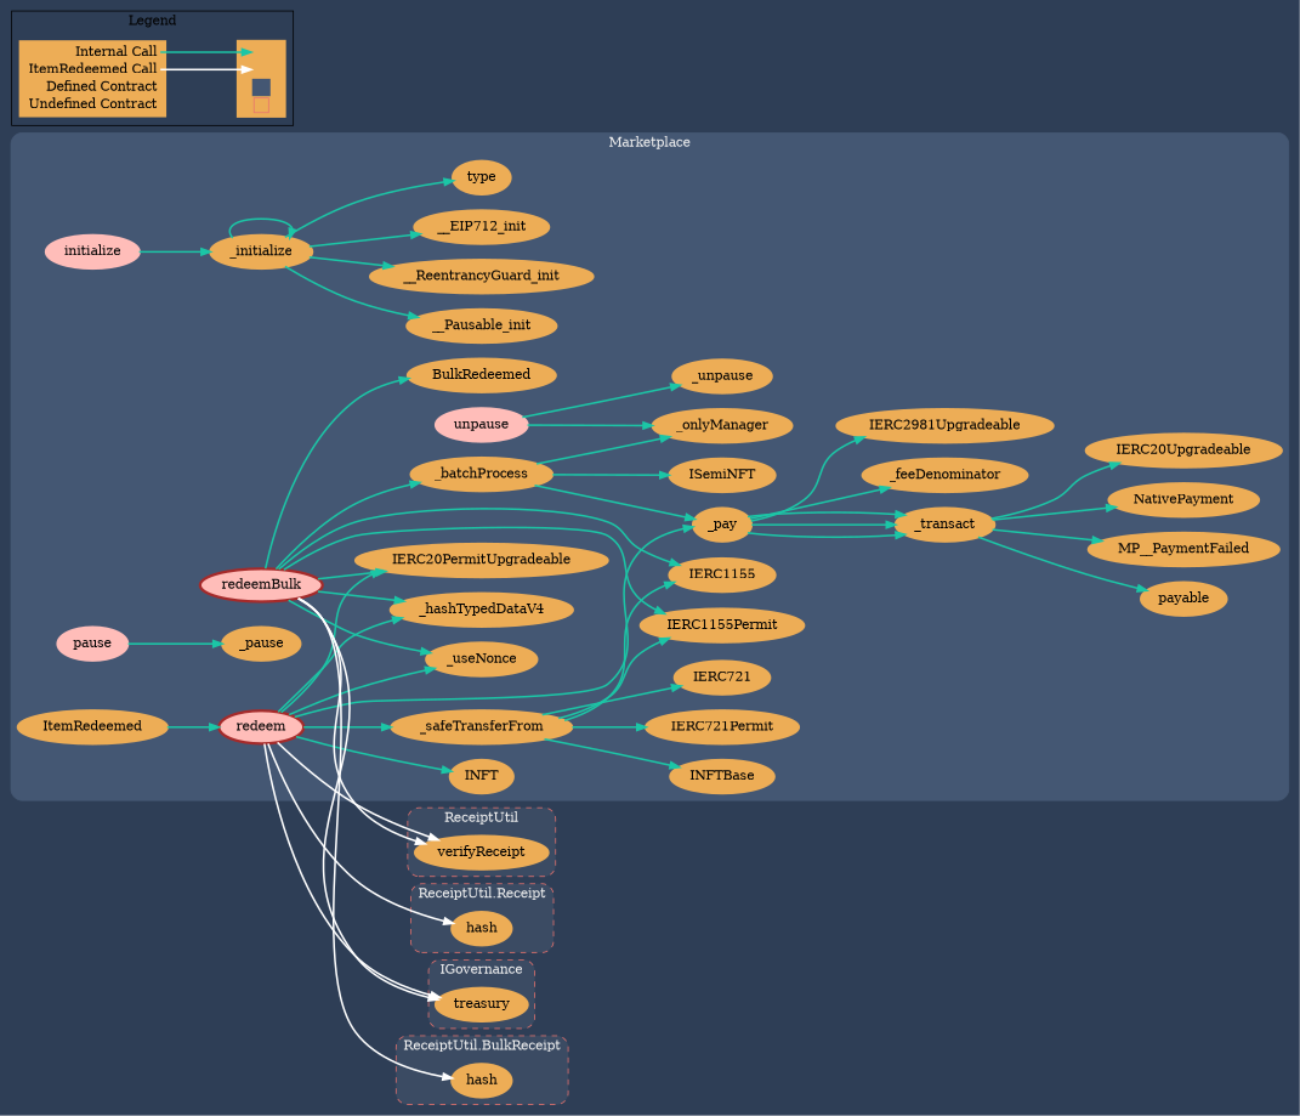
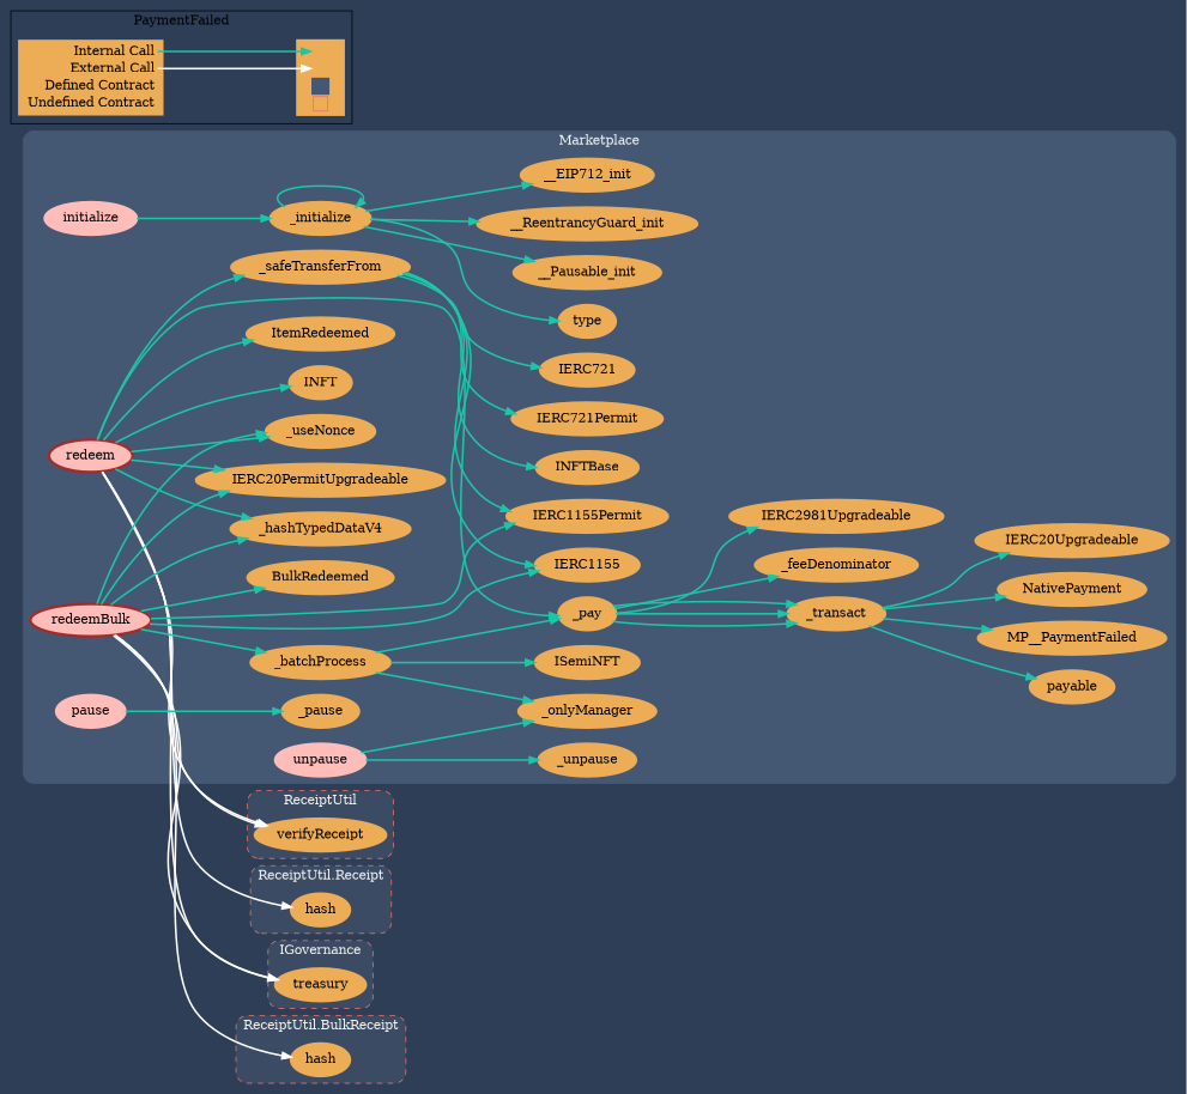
  digraph {
    bgcolor="#2e3e56"
    compound=true
    rankdir=LR
    node [color="#edad56" fillcolor="#edad56" penwidth=3 style=filled]
    edge [color="#1bc6a6" fontname="helvetica Neue Ultra Light" penwidth=2]
    n1 [color="#ffbdb9" fillcolor="#ffbdb9" label=initialize]
    n2 [color=brown fillcolor="#ffbdb9" label=redeem]
    n3 [color=brown fillcolor="#ffbdb9" label=redeemBulk]
    n4 [color="#ffbdb9" fillcolor="#ffbdb9" label=pause]
    n5 [color="#ffbdb9" fillcolor="#ffbdb9" label=unpause]
    n6 [label=_safeTransferFrom]
    n7 [label=_batchProcess]
    n8 [label=_pay]
    n9 [label=_transact]
    n10 [label=_initialize]
    n11 [label=_useNonce]
    n12 [label=_feeDenominator]
    n13 [label=_hashTypedDataV4]
    n14 [label=IERC20PermitUpgradeable]
    n15 [label=INFT]
    n16 [label=ItemRedeemed]
    n17 [label=IERC1155Permit]
    n18 [label=IERC1155]
    n19 [label=BulkRedeemed]
    n20 [label=_onlyManager]
    n21 [label=_pause]
    n22 [label=_unpause]
    n23 [label=INFTBase]
    n24 [label=IERC721Permit]
    n25 [label=IERC721]
    n26 [label=ISemiNFT]
    n27 [label=IERC2981Upgradeable]
    n28 [label=payable]
    n29 [label=MP__PaymentFailed]
    n30 [label=NativePayment]
    n31 [label=IERC20Upgradeable]
    n32 [label=__Pausable_init]
    n33 [label=__ReentrancyGuard_init]
    n34 [label=__EIP712_init]
    n35 [label=type]
    n36 [label=verifyReceipt]
    n37 [label=hash]
    n38 [label=treasury]
-   n39 [label=<<table border="0" cellpadding="2" cellspacing="0" cellborder="0">   <tr><td align="right" port="i1">Internal Call</td></tr>   <tr><td align="right" port="i2">ItemRedeemed Call</td></tr>   <tr><td align="right" port="i3">Defined Contract</td></tr>   <tr><td align="right" port="i4">Undefined Contract</td></tr>   </table>> shape=plaintext]
+   n39 [label=<<table border="0" cellpadding="2" cellspacing="0" cellborder="0">   <tr><td align="right" port="i1">Internal Call</td></tr>   <tr><td align="right" port="i2">External Call</td></tr>   <tr><td align="right" port="i3">Defined Contract</td></tr>   <tr><td align="right" port="i4">Undefined Contract</td></tr>   </table>> shape=plaintext]
    n40 [label=<<table border="0" cellpadding="2" cellspacing="0" cellborder="0">   <tr><td port="i1">&nbsp;&nbsp;&nbsp;</td></tr>   <tr><td port="i2">&nbsp;&nbsp;&nbsp;</td></tr>   <tr><td port="i3" bgcolor="#445773">&nbsp;&nbsp;&nbsp;</td></tr>   <tr><td port="i4">     <table border="1" cellborder="0" cellspacing="0" cellpadding="7" color="#e8726d">       <tr>        <td></td>       </tr>      </table>   </td></tr>   </table>> shape=plaintext]
    n41 [label=hash]
    subgraph cluster_1 {
      bgcolor="#445773"
      color="#445773"
      fontcolor="#f0f0f0"
      label=Marketplace
      style=rounded
      n1
      n2
      n3
      n4
      n5
      n6
      n7
      n8
      n9
      n10
      n11
      n12
      n13
      n14
      n15
      n16
      n17
      n18
      n19
      n20
      n21
      n22
      n23
      n24
      n25
      n26
      n27
      n28
      n29
      n30
      n31
      n32
      n33
      n34
      n35
    }
    subgraph cluster_2 {
      bgcolor="#3b4b63"
      color="#e8726d"
      fontcolor="#f0f0f0"
      label=ReceiptUtil
      style="rounded,dashed"
      n36
    }
    subgraph cluster_3 {
      bgcolor="#3b4b63"
      color="#e8726d"
      fontcolor="#f0f0f0"
      label="ReceiptUtil.Receipt"
      style="rounded,dashed"
      n37
    }
    subgraph cluster_4 {
      bgcolor="#3b4b63"
      color="#e8726d"
      fontcolor="#f0f0f0"
      label=IGovernance
      style="rounded,dashed"
      n38
    }
    subgraph cluster_5 {
-     label=Legend
+     label=PaymentFailed
      n39
      n40
    }
    subgraph cluster_6 {
      bgcolor="#3b4b63"
      color="#e8726d"
      fontcolor="#f0f0f0"
      label="ReceiptUtil.BulkReceipt"
      style="rounded,dashed"
      n41
    }
    n1 -> n10
    n2 -> n6
    n2 -> n8
    n2 -> n11
    n2 -> n13
    n2 -> n14
    n2 -> n15
-   n16 -> n2
+   n2 -> n16
    n2 -> n36 [color=white]
    n2 -> n37 [color=white]
    n2 -> n38 [color=white]
    n3 -> n7
    n3 -> n11
    n3 -> n13
    n3 -> n14
    n3 -> n17
    n3 -> n18
    n3 -> n19
    n3 -> n36 [color=white]
    n3 -> n38 [color=white]
    n3 -> n41 [color=white]
    n4 -> n21
    n5 -> n20
    n5 -> n22
    n6 -> n17
    n6 -> n18
    n6 -> n23
    n6 -> n24
    n6 -> n25
    n7 -> n8
    n7 -> n20
    n7 -> n26
    n8 -> n9
    n8 -> n9
    n8 -> n9
    n8 -> n12
    n8 -> n27
    n9 -> n28
    n9 -> n29
    n9 -> n30
    n9 -> n31
    n10 -> n10
    n10 -> n32
    n10 -> n33
    n10 -> n34
    n10 -> n35
    n39 -> n40 [headport="i1:w" tailport="i1:e"]
    n39 -> n40 [color=white headport="i2:w" tailport="i2:e"]
  }
